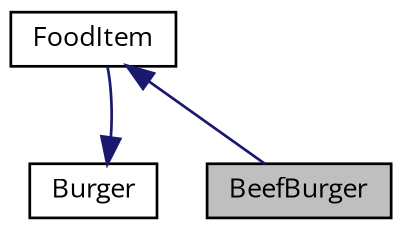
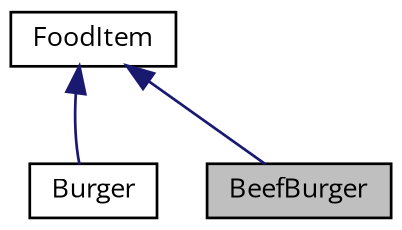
  digraph {
    fontname="Open Sans"
    node [color=black fillcolor=white fontname="Open Sans" fontsize=10 shape=record style=filled]
    edge [color=midnightblue dir=back fontname="Open Sans" fontsize=10 labelfontname=Helvetica labelfontsize=10 style=solid]
    n1 [fillcolor=grey75 fontcolor=black height=0.2 label=BeefBurger width=0.4]
    n2 [height=0.2 label=Burger width=0.4]
    n3 [height=0.2 label=FoodItem width=0.4]
    n3 -> n1
-   n2 -> n3
+   n3 -> n2
  }
